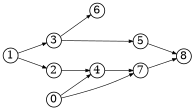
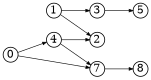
  digraph {
    rankdir=LR
    node [fixedsize=true shape=circle]
    edge [arrowsize=0.5 penwidth=0.75]
    7 [width=.26]
    8 [width=.26]
-   6 [width=.26]
    5 [width=.26]
    4 [width=.26]
    3 [width=.26]
    2 [width=.26]
    1 [width=.26]
    0 [width=.26]
    7 -> 8
-   5 -> 8
    4 -> 7
-   3 -> 6
    3 -> 5
-   2 -> 4
+   4 -> 2
    1 -> 3
    1 -> 2
    0 -> 7
    0 -> 4
  }
